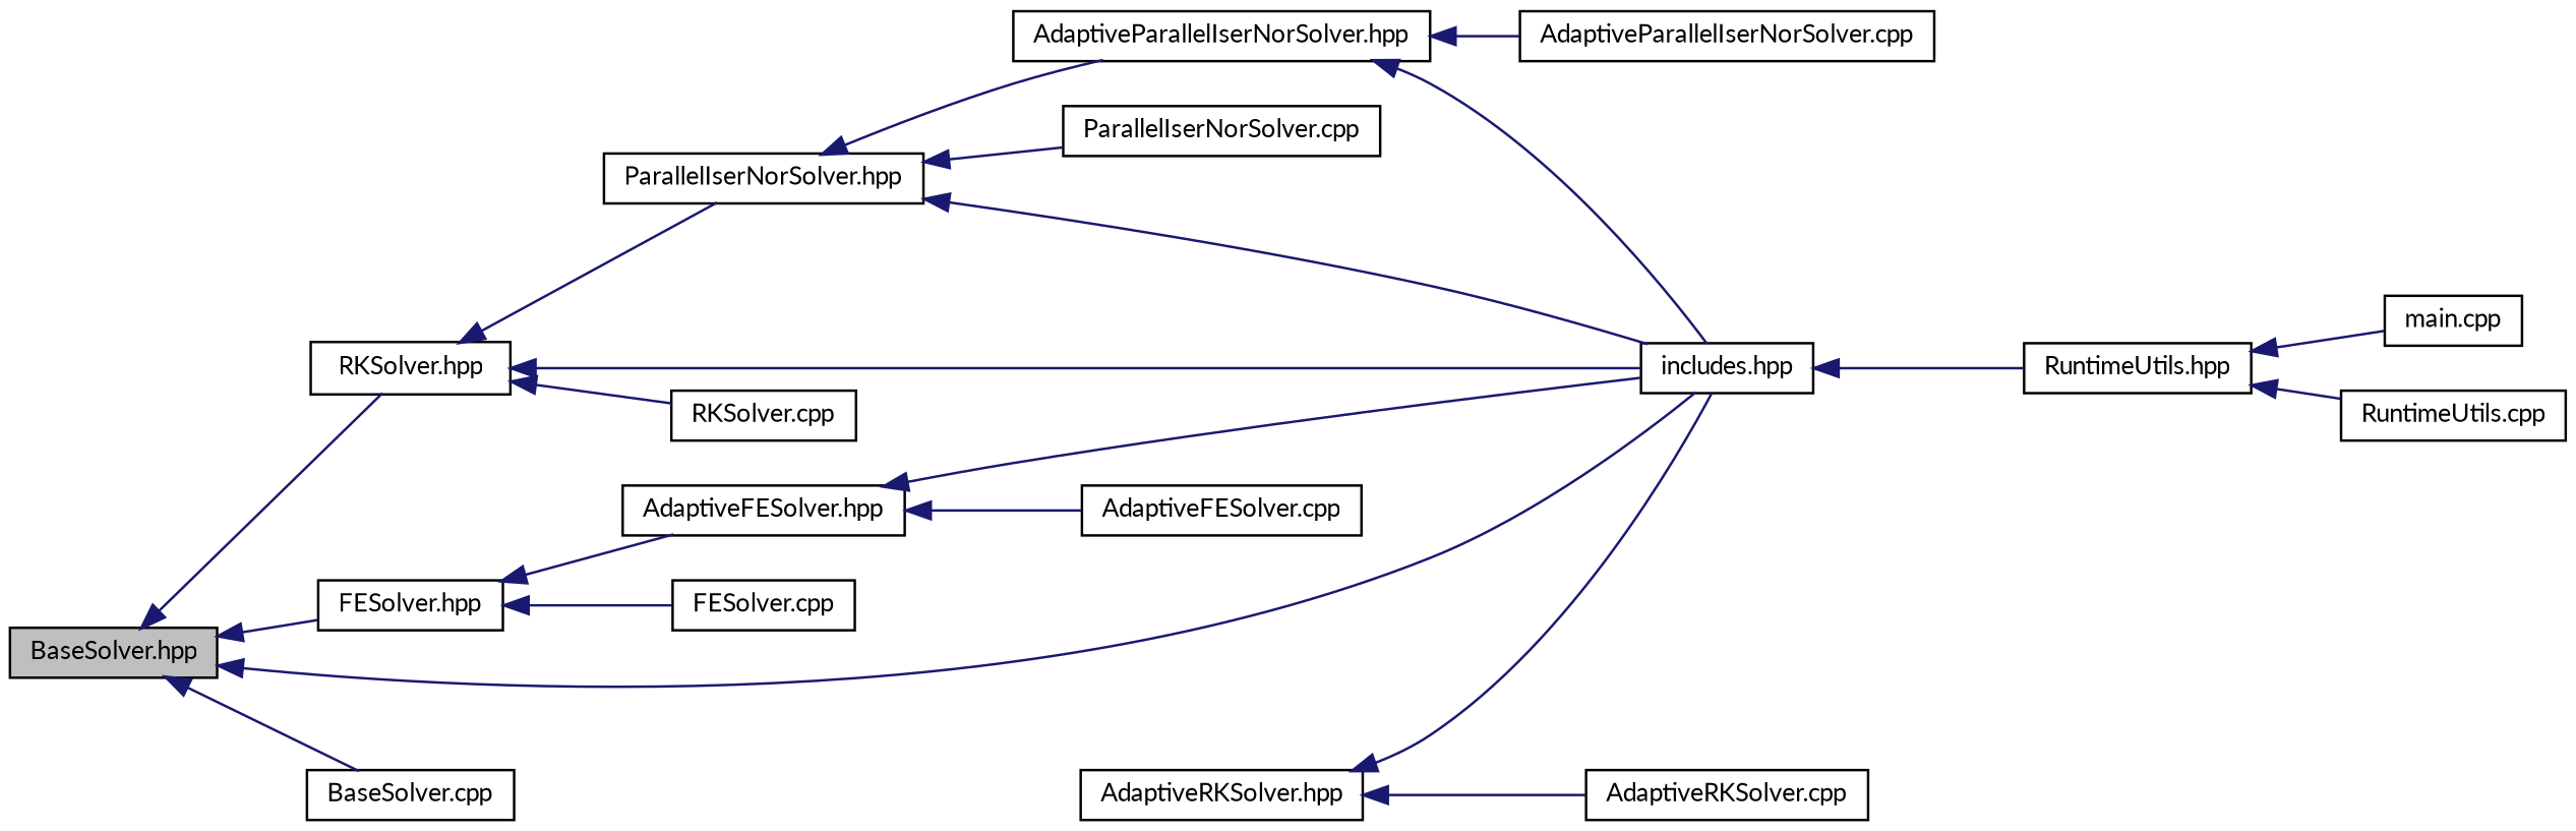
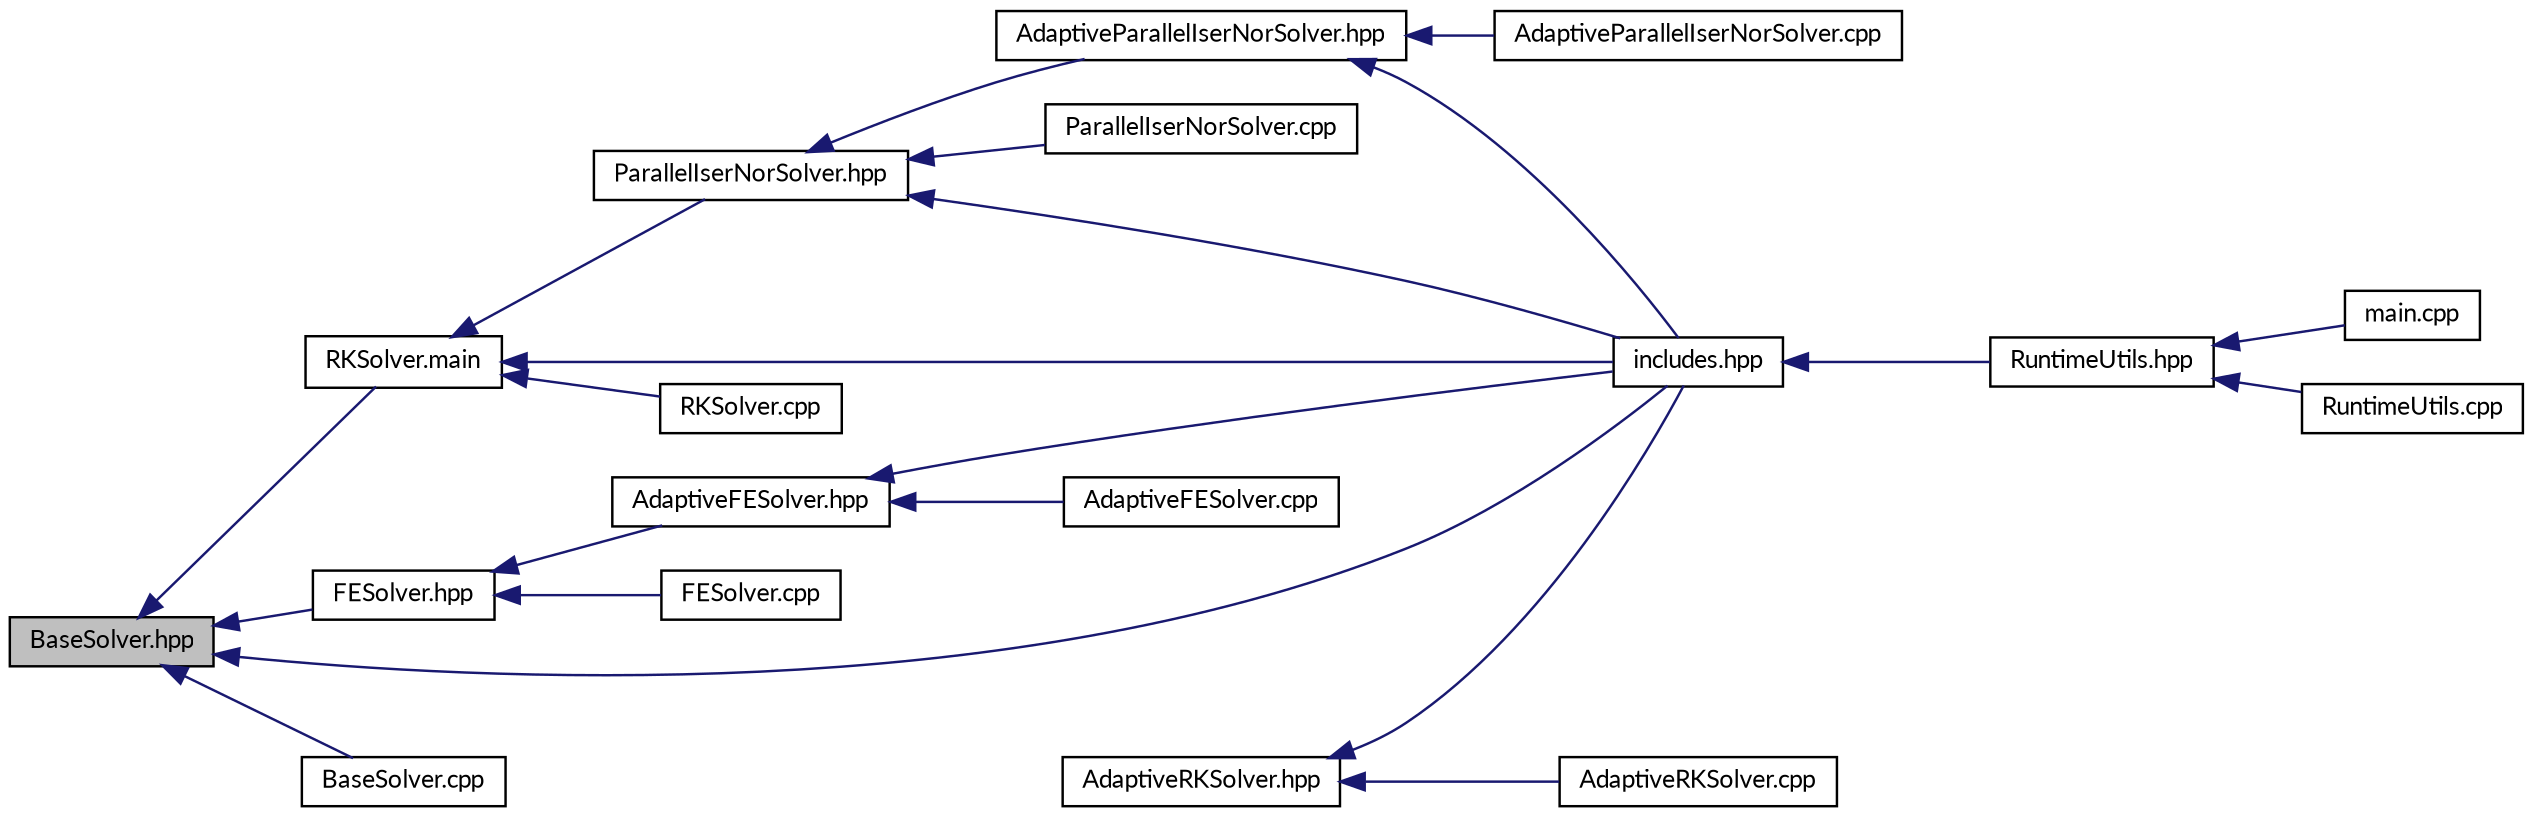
  digraph {
    fontname=Lato
    rankdir=LR
    node [color=black fillcolor=white fontname=Lato fontsize=10 shape=record style=filled]
    edge [color=midnightblue dir=back fontname=Lato fontsize=10 labelfontname=Helvetica labelfontsize=10 style=solid]
    n1 [fillcolor=grey75 fontcolor=black height=0.2 label="BaseSolver.hpp" width=0.4]
    n2 [height=0.2 label="FESolver.hpp" width=0.4]
    n3 [height=0.2 label="includes.hpp" width=0.4]
-   n4 [height=0.2 label="RKSolver.hpp" width=0.4]
+   n4 [height=0.2 label="RKSolver.main" width=0.4]
    n5 [height=0.2 label="BaseSolver.cpp" width=0.4]
    n6 [height=0.2 label="AdaptiveFESolver.hpp" width=0.4]
    n7 [height=0.2 label="FESolver.cpp" width=0.4]
    n8 [height=0.2 label="RuntimeUtils.hpp" width=0.4]
    n9 [height=0.2 label="ParallelIserNorSolver.hpp" width=0.4]
    n10 [height=0.2 label="RKSolver.cpp" width=0.4]
    n11 [height=0.2 label="AdaptiveFESolver.cpp" width=0.4]
    n12 [height=0.2 label="main.cpp" width=0.4]
    n13 [height=0.2 label="RuntimeUtils.cpp" width=0.4]
    n14 [height=0.2 label="AdaptiveParallelIserNorSolver.hpp" width=0.4]
    n15 [height=0.2 label="ParallelIserNorSolver.cpp" width=0.4]
    n16 [height=0.2 label="AdaptiveRKSolver.hpp" width=0.4]
    n17 [height=0.2 label="AdaptiveRKSolver.cpp" width=0.4]
    n18 [height=0.2 label="AdaptiveParallelIserNorSolver.cpp" width=0.4]
    n1 -> n2
    n1 -> n3
    n1 -> n4
    n1 -> n5
    n2 -> n6
    n2 -> n7
    n3 -> n8
    n4 -> n3
    n4 -> n9
    n4 -> n10
    n6 -> n3
    n6 -> n11
    n8 -> n12
    n8 -> n13
    n9 -> n3
    n9 -> n14
    n9 -> n15
    n14 -> n3
    n14 -> n18
    n16 -> n3
    n16 -> n17
  }
